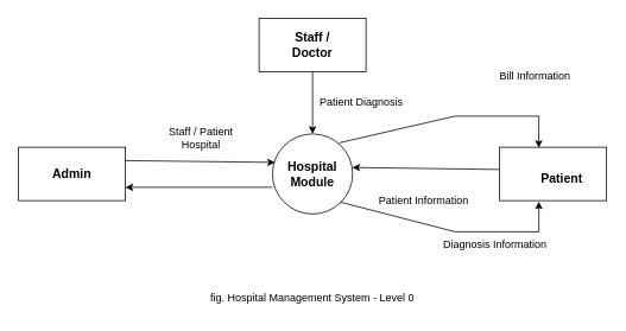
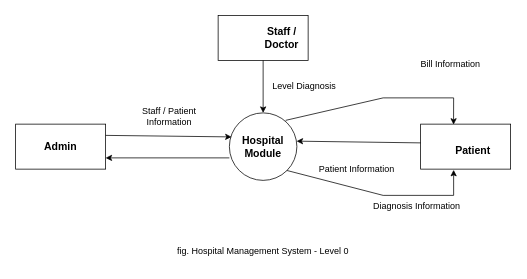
  <mxCell id="0" />
  <mxCell id="1" parent="0" />
  <mxCell id="2" value="" style="rounded=0;whiteSpace=wrap;html=1;" vertex="1" parent="1"><mxGeometry x="290" y="20" width="120" height="60" as="geometry" /></mxCell>
- <mxCell id="3" value="&lt;b&gt;&lt;font style=&quot;font-size: 14px;&quot;&gt;Staff / Doctor&lt;/font&gt;&lt;/b&gt;" style="text;strokeColor=none;align=center;fillColor=none;html=1;verticalAlign=middle;whiteSpace=wrap;rounded=0;" vertex="1" parent="1"><mxGeometry x="320" y="35" width="60" height="30" as="geometry" /></mxCell>
+ <mxCell id="3" value="&lt;b&gt;&lt;font style=&quot;font-size: 14px;&quot;&gt;Staff / Doctor&lt;/font&gt;&lt;/b&gt;" style="text;strokeColor=none;align=center;fillColor=none;html=1;verticalAlign=middle;whiteSpace=wrap;rounded=0;" vertex="1" parent="1"><mxGeometry x="345" y="35" width="60" height="30" as="geometry" /></mxCell>
  <mxCell id="4" value="" style="ellipse;whiteSpace=wrap;html=1;aspect=fixed;" vertex="1" parent="1"><mxGeometry x="305" y="150" width="90" height="90" as="geometry" /></mxCell>
  <mxCell id="5" value="&lt;b&gt;&lt;font style=&quot;font-size: 14px;&quot;&gt;Hospital Module&lt;/font&gt;&lt;/b&gt;" style="text;strokeColor=none;align=center;fillColor=none;html=1;verticalAlign=middle;whiteSpace=wrap;rounded=0;" vertex="1" parent="1"><mxGeometry x="320" y="180" width="60" height="30" as="geometry" /></mxCell>
  <mxCell id="6" value="" style="rounded=0;whiteSpace=wrap;html=1;" vertex="1" parent="1"><mxGeometry x="20" y="165" width="120" height="60" as="geometry" /></mxCell>
  <mxCell id="7" value="&lt;b&gt;&lt;font style=&quot;font-size: 14px;&quot;&gt;Admin&lt;/font&gt;&lt;/b&gt;" style="text;strokeColor=none;align=center;fillColor=none;html=1;verticalAlign=middle;whiteSpace=wrap;rounded=0;" vertex="1" parent="1"><mxGeometry x="50" y="180" width="60" height="30" as="geometry" /></mxCell>
  <mxCell id="8" value="" style="rounded=0;whiteSpace=wrap;html=1;" vertex="1" parent="1"><mxGeometry x="560" y="165" width="120" height="60" as="geometry" /></mxCell>
  <mxCell id="9" value="&lt;b&gt;&lt;font style=&quot;font-size: 14px;&quot;&gt;Patient&lt;/font&gt;&lt;/b&gt;" style="text;strokeColor=none;align=center;fillColor=none;html=1;verticalAlign=middle;whiteSpace=wrap;rounded=0;" vertex="1" parent="1"><mxGeometry x="600" y="185" width="60" height="30" as="geometry" /></mxCell>
  <mxCell id="10" value="" style="endArrow=classic;html=1;rounded=0;entryX=0.5;entryY=0;entryDx=0;entryDy=0;" edge="1" parent="1" target="4"><mxGeometry width="50" height="50" relative="1" as="geometry"><mxPoint x="350" y="80" as="sourcePoint" /><mxPoint x="400" y="30" as="targetPoint" /></mxGeometry></mxCell>
- <mxCell id="11" value="Patient Diagnosis" style="text;strokeColor=none;align=center;fillColor=none;html=1;verticalAlign=middle;whiteSpace=wrap;rounded=0;" vertex="1" parent="1"><mxGeometry x="350" y="100" width="110" height="30" as="geometry" /></mxCell>
+ <mxCell id="11" value="Level Diagnosis" style="text;strokeColor=none;align=center;fillColor=none;html=1;verticalAlign=middle;whiteSpace=wrap;rounded=0;" vertex="1" parent="1"><mxGeometry x="350" y="100" width="110" height="30" as="geometry" /></mxCell>
  <mxCell id="12" value="" style="endArrow=classic;html=1;rounded=0;entryX=0.033;entryY=0.356;entryDx=0;entryDy=0;entryPerimeter=0;exitX=1;exitY=0.25;exitDx=0;exitDy=0;" edge="1" parent="1" source="6" target="4"><mxGeometry width="50" height="50" relative="1" as="geometry"><mxPoint x="200" y="180" as="sourcePoint" /><mxPoint x="300" y="180" as="targetPoint" /></mxGeometry></mxCell>
- <mxCell id="13" value="Staff / Patient Hospital" style="text;strokeColor=none;align=center;fillColor=none;html=1;verticalAlign=middle;whiteSpace=wrap;rounded=0;" vertex="1" parent="1"><mxGeometry x="180" y="140" width="90" height="30" as="geometry" /></mxCell>
+ <mxCell id="13" value="Staff / Patient Information" style="text;strokeColor=none;align=center;fillColor=none;html=1;verticalAlign=middle;whiteSpace=wrap;rounded=0;" vertex="1" parent="1"><mxGeometry x="180" y="140" width="90" height="30" as="geometry" /></mxCell>
  <mxCell id="14" value="" style="endArrow=classic;html=1;rounded=0;entryX=1;entryY=0.75;entryDx=0;entryDy=0;" edge="1" parent="1" target="6"><mxGeometry width="50" height="50" relative="1" as="geometry"><mxPoint x="305" y="210" as="sourcePoint" /><mxPoint x="355" y="160" as="targetPoint" /></mxGeometry></mxCell>
  <mxCell id="15" value="" style="endArrow=classic;html=1;rounded=0;entryX=0.996;entryY=0.419;entryDx=0;entryDy=0;entryPerimeter=0;" edge="1" parent="1" target="4"><mxGeometry width="50" height="50" relative="1" as="geometry"><mxPoint x="560" y="190" as="sourcePoint" /><mxPoint x="610" y="140" as="targetPoint" /></mxGeometry></mxCell>
  <mxCell id="16" value="Patient Information" style="text;strokeColor=none;align=center;fillColor=none;html=1;verticalAlign=middle;whiteSpace=wrap;rounded=0;" vertex="1" parent="1"><mxGeometry x="420" y="210" width="110" height="30" as="geometry" /></mxCell>
  <mxCell id="17" value="" style="endArrow=classic;html=1;rounded=0;entryX=0.366;entryY=0.012;entryDx=0;entryDy=0;entryPerimeter=0;exitX=0.833;exitY=0.111;exitDx=0;exitDy=0;exitPerimeter=0;" edge="1" parent="1" source="4" target="8"><mxGeometry width="50" height="50" relative="1" as="geometry"><mxPoint x="380" y="160" as="sourcePoint" /><mxPoint x="430" y="110" as="targetPoint" /><Array as="points"><mxPoint x="510" y="130" /><mxPoint x="604" y="130" /></Array></mxGeometry></mxCell>
  <mxCell id="18" value="Bill Information" style="text;strokeColor=none;align=center;fillColor=none;html=1;verticalAlign=middle;whiteSpace=wrap;rounded=0;" vertex="1" parent="1"><mxGeometry x="555" y="70" width="90" height="30" as="geometry" /></mxCell>
  <mxCell id="19" value="" style="endArrow=classic;html=1;rounded=0;entryX=0.366;entryY=0.012;entryDx=0;entryDy=0;entryPerimeter=0;exitX=1;exitY=1;exitDx=0;exitDy=0;" edge="1" parent="1" source="4"><mxGeometry width="50" height="50" relative="1" as="geometry"><mxPoint x="380" y="220" as="sourcePoint" /><mxPoint x="604" y="226" as="targetPoint" /><Array as="points"><mxPoint x="510" y="260" /><mxPoint x="604" y="260" /></Array></mxGeometry></mxCell>
  <mxCell id="20" value="Diagnosis Information" style="text;strokeColor=none;align=center;fillColor=none;html=1;verticalAlign=middle;whiteSpace=wrap;rounded=0;" vertex="1" parent="1"><mxGeometry x="495" y="260" width="120" height="30" as="geometry" /></mxCell>
  <mxCell id="21" value="fig. Hospital Management System - Level 0" style="text;strokeColor=none;align=center;fillColor=none;html=1;verticalAlign=middle;whiteSpace=wrap;rounded=0;" vertex="1" parent="1"><mxGeometry x="225" y="320" width="250" height="30" as="geometry" /></mxCell>
